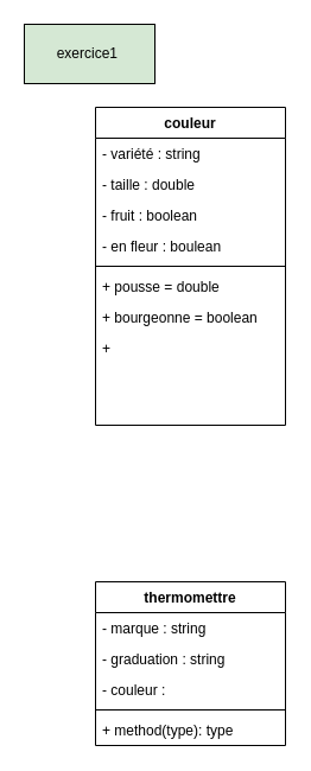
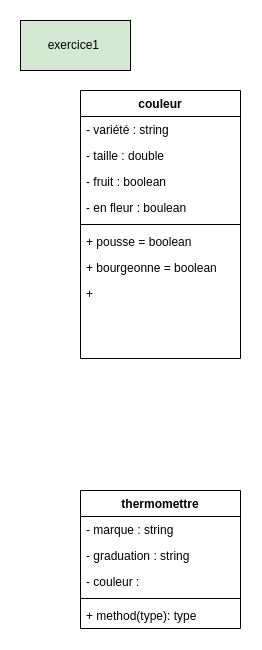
  <mxCell id="0" />
  <mxCell id="1" parent="0" />
  <mxCell id="2" value="couleur" style="swimlane;fontStyle=1;align=center;verticalAlign=top;childLayout=stackLayout;horizontal=1;startSize=26;horizontalStack=0;resizeParent=1;resizeParentMax=0;resizeLast=0;collapsible=1;marginBottom=0;whiteSpace=wrap;html=1;" parent="1" vertex="1"><mxGeometry x="80" y="90" width="160" height="268" as="geometry" /></mxCell>
  <mxCell id="3" value="- variété : string" style="text;strokeColor=none;fillColor=none;align=left;verticalAlign=top;spacingLeft=4;spacingRight=4;overflow=hidden;rotatable=0;points=[[0,0.5],[1,0.5]];portConstraint=eastwest;whiteSpace=wrap;html=1;" parent="2" vertex="1"><mxGeometry y="26" width="160" height="26" as="geometry" /></mxCell>
  <mxCell id="4" value="- taille : double&lt;br&gt;" style="text;strokeColor=none;fillColor=none;align=left;verticalAlign=top;spacingLeft=4;spacingRight=4;overflow=hidden;rotatable=0;points=[[0,0.5],[1,0.5]];portConstraint=eastwest;whiteSpace=wrap;html=1;" parent="2" vertex="1"><mxGeometry y="52" width="160" height="26" as="geometry" /></mxCell>
  <mxCell id="5" value="- fruit : boolean" style="text;strokeColor=none;fillColor=none;align=left;verticalAlign=top;spacingLeft=4;spacingRight=4;overflow=hidden;rotatable=0;points=[[0,0.5],[1,0.5]];portConstraint=eastwest;whiteSpace=wrap;html=1;" parent="2" vertex="1"><mxGeometry y="78" width="160" height="26" as="geometry" /></mxCell>
  <mxCell id="6" value="- en fleur : boulean" style="text;strokeColor=none;fillColor=none;align=left;verticalAlign=top;spacingLeft=4;spacingRight=4;overflow=hidden;rotatable=0;points=[[0,0.5],[1,0.5]];portConstraint=eastwest;whiteSpace=wrap;html=1;" parent="2" vertex="1"><mxGeometry y="104" width="160" height="26" as="geometry" /></mxCell>
  <mxCell id="7" value="" style="line;strokeWidth=1;fillColor=none;align=left;verticalAlign=middle;spacingTop=-1;spacingLeft=3;spacingRight=3;rotatable=0;labelPosition=right;points=[];portConstraint=eastwest;strokeColor=inherit;" parent="2" vertex="1"><mxGeometry y="130" width="160" height="8" as="geometry" /></mxCell>
- <mxCell id="8" value="+ pousse = double" style="text;strokeColor=none;fillColor=none;align=left;verticalAlign=top;spacingLeft=4;spacingRight=4;overflow=hidden;rotatable=0;points=[[0,0.5],[1,0.5]];portConstraint=eastwest;whiteSpace=wrap;html=1;" parent="2" vertex="1"><mxGeometry y="138" width="160" height="26" as="geometry" /></mxCell>
+ <mxCell id="8" value="+ pousse = boolean" style="text;strokeColor=none;fillColor=none;align=left;verticalAlign=top;spacingLeft=4;spacingRight=4;overflow=hidden;rotatable=0;points=[[0,0.5],[1,0.5]];portConstraint=eastwest;whiteSpace=wrap;html=1;" parent="2" vertex="1"><mxGeometry y="138" width="160" height="26" as="geometry" /></mxCell>
  <mxCell id="9" value="+ bourgeonne = boolean&lt;span style=&quot;white-space: pre;&quot;&gt;&#09;&lt;/span&gt;" style="text;strokeColor=none;fillColor=none;align=left;verticalAlign=top;spacingLeft=4;spacingRight=4;overflow=hidden;rotatable=0;points=[[0,0.5],[1,0.5]];portConstraint=eastwest;whiteSpace=wrap;html=1;" parent="2" vertex="1"><mxGeometry y="164" width="160" height="26" as="geometry" /></mxCell>
  <mxCell id="10" value="+&amp;nbsp;" style="text;strokeColor=none;fillColor=none;align=left;verticalAlign=top;spacingLeft=4;spacingRight=4;overflow=hidden;rotatable=0;points=[[0,0.5],[1,0.5]];portConstraint=eastwest;whiteSpace=wrap;html=1;" parent="2" vertex="1"><mxGeometry y="190" width="160" height="26" as="geometry" /></mxCell>
  <mxCell id="11" style="text;strokeColor=none;fillColor=none;align=left;verticalAlign=top;spacingLeft=4;spacingRight=4;overflow=hidden;rotatable=0;points=[[0,0.5],[1,0.5]];portConstraint=eastwest;whiteSpace=wrap;html=1;" parent="2" vertex="1"><mxGeometry y="216" width="160" height="26" as="geometry" /></mxCell>
  <mxCell id="12" style="text;strokeColor=none;fillColor=none;align=left;verticalAlign=top;spacingLeft=4;spacingRight=4;overflow=hidden;rotatable=0;points=[[0,0.5],[1,0.5]];portConstraint=eastwest;whiteSpace=wrap;html=1;" parent="2" vertex="1"><mxGeometry y="242" width="160" height="26" as="geometry" /></mxCell>
  <mxCell id="13" value="exercice1&amp;nbsp;" style="html=1;whiteSpace=wrap;fillColor=#d5e8d4;" parent="1" vertex="1"><mxGeometry x="20" y="20" width="110" height="50" as="geometry" /></mxCell>
  <mxCell id="14" value="thermomettre" style="swimlane;fontStyle=1;align=center;verticalAlign=top;childLayout=stackLayout;horizontal=1;startSize=26;horizontalStack=0;resizeParent=1;resizeParentMax=0;resizeLast=0;collapsible=1;marginBottom=0;whiteSpace=wrap;html=1;" parent="1" vertex="1"><mxGeometry x="80" y="490" width="160" height="138" as="geometry" /></mxCell>
  <mxCell id="15" value="- marque : string" style="text;strokeColor=none;fillColor=none;align=left;verticalAlign=top;spacingLeft=4;spacingRight=4;overflow=hidden;rotatable=0;points=[[0,0.5],[1,0.5]];portConstraint=eastwest;whiteSpace=wrap;html=1;" parent="14" vertex="1"><mxGeometry y="26" width="160" height="26" as="geometry" /></mxCell>
  <mxCell id="16" value="- graduation : string" style="text;strokeColor=none;fillColor=none;align=left;verticalAlign=top;spacingLeft=4;spacingRight=4;overflow=hidden;rotatable=0;points=[[0,0.5],[1,0.5]];portConstraint=eastwest;whiteSpace=wrap;html=1;" parent="14" vertex="1"><mxGeometry y="52" width="160" height="26" as="geometry" /></mxCell>
  <mxCell id="17" value="- couleur :&amp;nbsp;" style="text;strokeColor=none;fillColor=none;align=left;verticalAlign=top;spacingLeft=4;spacingRight=4;overflow=hidden;rotatable=0;points=[[0,0.5],[1,0.5]];portConstraint=eastwest;whiteSpace=wrap;html=1;" parent="14" vertex="1"><mxGeometry y="78" width="160" height="26" as="geometry" /></mxCell>
  <mxCell id="18" value="" style="line;strokeWidth=1;fillColor=none;align=left;verticalAlign=middle;spacingTop=-1;spacingLeft=3;spacingRight=3;rotatable=0;labelPosition=right;points=[];portConstraint=eastwest;strokeColor=inherit;" parent="14" vertex="1"><mxGeometry y="104" width="160" height="8" as="geometry" /></mxCell>
  <mxCell id="19" value="+ method(type): type" style="text;strokeColor=none;fillColor=none;align=left;verticalAlign=top;spacingLeft=4;spacingRight=4;overflow=hidden;rotatable=0;points=[[0,0.5],[1,0.5]];portConstraint=eastwest;whiteSpace=wrap;html=1;" parent="14" vertex="1"><mxGeometry y="112" width="160" height="26" as="geometry" /></mxCell>
